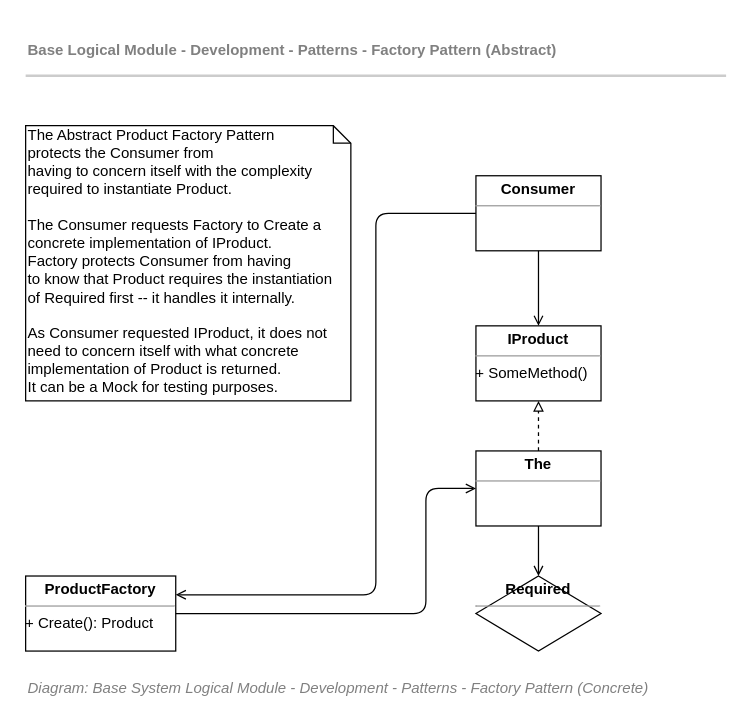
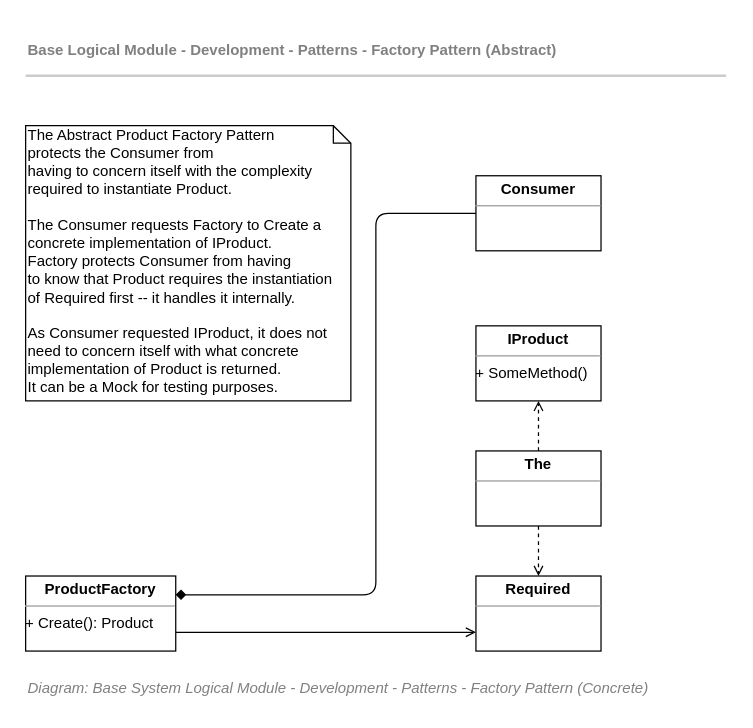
  <mxCell id="0" />
  <mxCell id="1" parent="0" />
  <mxCell id="2" value="The Abstract Product Factory Pattern&amp;nbsp;&lt;br style=&quot;padding: 0px ; margin: 0px&quot;&gt;protects the Consumer from&amp;nbsp;&lt;br style=&quot;padding: 0px ; margin: 0px&quot;&gt;having to concern itself with the complexity&amp;nbsp;&lt;br style=&quot;padding: 0px ; margin: 0px&quot;&gt;required to instantiate Product.&lt;br style=&quot;padding: 0px ; margin: 0px&quot;&gt;&lt;br style=&quot;padding: 0px ; margin: 0px&quot;&gt;The Consumer requests Factory to Create a&amp;nbsp;&lt;br style=&quot;padding: 0px ; margin: 0px&quot;&gt;concrete implementation of IProduct.&lt;br style=&quot;padding: 0px ; margin: 0px&quot;&gt;Factory protects Consumer from having&amp;nbsp;&lt;br style=&quot;padding: 0px ; margin: 0px&quot;&gt;to know that Product requires the instantiation&amp;nbsp;&lt;br style=&quot;padding: 0px ; margin: 0px&quot;&gt;of Required first -- it handles it internally.&lt;br style=&quot;padding: 0px ; margin: 0px&quot;&gt;&lt;br style=&quot;padding: 0px ; margin: 0px&quot;&gt;As Consumer requested IProduct, it does not&lt;br style=&quot;padding: 0px ; margin: 0px&quot;&gt;need to concern itself with what concrete&amp;nbsp;&lt;br style=&quot;padding: 0px ; margin: 0px&quot;&gt;implementation of Product is returned.&lt;br style=&quot;padding: 0px ; margin: 0px&quot;&gt;It can be a Mock for testing purposes.&lt;div style=&quot;padding: 0px ; margin: 0px&quot;&gt;&lt;br style=&quot;padding: 0px ; margin: 0px ; font-size: 9px ; font-style: italic ; white-space: nowrap&quot;&gt;&lt;/div&gt;" style="shape=note;whiteSpace=wrap;html=1;size=14;verticalAlign=top;align=left;spacingTop=-6;fontFamily=Helvetica;fontSize=12;fontColor=#000000;strokeColor=#000000;fillColor=none;gradientColor=none;" vertex="1" parent="1"><mxGeometry x="20" y="100" width="260" height="220" as="geometry" /></mxCell>
- <mxCell id="3" value="" style="edgeStyle=elbowEdgeStyle;elbow=horizontal;strokeColor=#000000;endArrow=open;entryX=1;entryY=0.25;fontSize=12;entryDx=0;entryDy=0;exitX=0;exitY=0.5;exitDx=0;exitDy=0;" edge="1" parent="1" source="9" target="8"><mxGeometry x="-78.125" y="140" width="100" height="100" as="geometry"><mxPoint x="446.875" y="415" as="sourcePoint" /><mxPoint x="476.875" y="285.875" as="targetPoint" /><Array as="points"><mxPoint x="300" y="340" /></Array></mxGeometry></mxCell>
- <mxCell id="4" value="" style="edgeStyle=elbowEdgeStyle;elbow=horizontal;strokeColor=#000000;endArrow=open;exitX=1;exitY=0.5;entryX=0;entryY=0.5;fontSize=12;exitDx=0;exitDy=0;entryDx=0;entryDy=0;" edge="1" parent="1" source="8" target="11"><mxGeometry x="-78.125" y="140" width="100" height="100" as="geometry"><mxPoint x="240" y="355" as="sourcePoint" /><mxPoint x="476.875" y="285.875" as="targetPoint" /><Array as="points"><mxPoint x="340" y="410" /></Array></mxGeometry></mxCell>
- <mxCell id="5" value="" style="edgeStyle=elbowEdgeStyle;elbow=horizontal;strokeColor=#000000;endArrow=open;fontSize=12;exitX=0.5;exitY=1;exitDx=0;exitDy=0;entryX=0.5;entryY=0;entryDx=0;entryDy=0;" edge="1" parent="1" source="11" target="12"><mxGeometry x="-58.125" y="160" width="100" height="100" as="geometry"><mxPoint x="250" y="545" as="sourcePoint" /><mxPoint x="510" y="377.625" as="targetPoint" /><Array as="points" /></mxGeometry></mxCell>
- <mxCell id="7" value="" style="edgeStyle=elbowEdgeStyle;elbow=horizontal;strokeColor=#000000;endArrow=open;entryX=0.5;entryY=0;fontSize=12;exitX=0.5;exitY=1;exitDx=0;exitDy=0;entryDx=0;entryDy=0;" edge="1" parent="1" source="9" target="17"><mxGeometry x="-68.125" y="190" width="100" height="100" as="geometry"><mxPoint x="250" y="547.5" as="sourcePoint" /><mxPoint x="510" y="530" as="targetPoint" /><Array as="points" /></mxGeometry></mxCell>
+ <mxCell id="3" value="" style="edgeStyle=elbowEdgeStyle;elbow=horizontal;strokeColor=#000000;endArrow=diamond;entryX=1;entryY=0.25;fontSize=12;entryDx=0;entryDy=0;exitX=0;exitY=0.5;exitDx=0;exitDy=0;" edge="1" parent="1" source="9" target="8"><mxGeometry x="-78.125" y="140" width="100" height="100" as="geometry"><mxPoint x="446.875" y="415" as="sourcePoint" /><mxPoint x="476.875" y="285.875" as="targetPoint" /><Array as="points"><mxPoint x="300" y="340" /></Array></mxGeometry></mxCell>
+ <mxCell id="5" value="" style="edgeStyle=elbowEdgeStyle;elbow=horizontal;strokeColor=#000000;endArrow=open;fontSize=12;exitX=0.5;exitY=1;exitDx=0;exitDy=0;entryX=0.5;entryY=0;entryDx=0;entryDy=0;dashed=1;" edge="1" parent="1" source="11" target="12"><mxGeometry x="-58.125" y="160" width="100" height="100" as="geometry"><mxPoint x="250" y="545" as="sourcePoint" /><mxPoint x="510" y="377.625" as="targetPoint" /><Array as="points" /></mxGeometry></mxCell>
+ <mxCell id="6" value="" style="elbow=horizontal;strokeColor=#000000;endArrow=open;exitX=1;exitY=0.75;entryX=0;entryY=0.75;fontSize=12;exitDx=0;exitDy=0;entryDx=0;entryDy=0;" edge="1" parent="1" source="8" target="12"><mxGeometry x="-68.125" y="150" width="100" height="100" as="geometry"><mxPoint x="250" y="567.5" as="sourcePoint" /><mxPoint x="510" y="490" as="targetPoint" /></mxGeometry></mxCell>
  <mxCell id="8" value="&lt;p style=&quot;margin: 0px ; margin-top: 4px ; text-align: center&quot;&gt;&lt;b&gt;ProductFactory&lt;/b&gt;&lt;/p&gt;&lt;hr size=&quot;1&quot;&gt;&lt;div style=&quot;height: 2px&quot;&gt;+ Create(): Product&lt;/div&gt;" style="verticalAlign=top;align=left;overflow=fill;fontSize=12;fontFamily=Helvetica;html=1;rounded=0;strokeColor=#000000;fillColor=none;container=0;" vertex="1" parent="1"><mxGeometry x="20" y="460" width="120" height="60" as="geometry" /></mxCell>
  <mxCell id="9" value="&lt;p style=&quot;margin: 0px ; margin-top: 4px ; text-align: center&quot;&gt;&lt;b&gt;Consumer&lt;/b&gt;&lt;/p&gt;&lt;hr size=&quot;1&quot;&gt;&lt;div style=&quot;height: 2px&quot;&gt;&lt;/div&gt;" style="verticalAlign=top;align=left;overflow=fill;fontSize=12;fontFamily=Helvetica;html=1;rounded=0;strokeColor=#000000;fillColor=none;" vertex="1" parent="1"><mxGeometry x="380" y="140" width="100" height="60" as="geometry" /></mxCell>
- <mxCell id="10" style="edgeStyle=none;rounded=0;orthogonalLoop=1;jettySize=auto;html=1;endArrow=block;endFill=0;strokeColor=#000000;fontFamily=Comic Sans MS;fontSize=12;fontColor=#000000;dashed=1;" edge="1" parent="1" source="11" target="17"><mxGeometry relative="1" as="geometry" /></mxCell>
+ <mxCell id="10" style="edgeStyle=none;rounded=0;orthogonalLoop=1;jettySize=auto;html=1;endArrow=open;endFill=0;strokeColor=#000000;fontFamily=Comic Sans MS;fontSize=12;fontColor=#000000;dashed=1;" edge="1" parent="1" source="11" target="17"><mxGeometry relative="1" as="geometry" /></mxCell>
  <mxCell id="11" value="&lt;p style=&quot;margin: 0px ; margin-top: 4px ; text-align: center&quot;&gt;&lt;b&gt;The&lt;/b&gt;&lt;/p&gt;&lt;hr size=&quot;1&quot;&gt;&lt;div style=&quot;height: 2px&quot;&gt;&lt;/div&gt;" style="verticalAlign=top;align=left;overflow=fill;fontSize=12;fontFamily=Helvetica;html=1;rounded=0;strokeColor=#000000;fillColor=none;" vertex="1" parent="1"><mxGeometry x="380" y="360" width="100" height="60" as="geometry" /></mxCell>
- <mxCell id="12" value="&lt;p style=&quot;margin: 0px ; margin-top: 4px ; text-align: center&quot;&gt;&lt;b&gt;Required&lt;/b&gt;&lt;/p&gt;&lt;hr size=&quot;1&quot;&gt;&lt;div style=&quot;height: 2px&quot;&gt;&lt;/div&gt;" style="rhombus;verticalAlign=top;align=left;overflow=fill;fontSize=12;fontFamily=Helvetica;html=1;strokeColor=#000000;fillColor=none;" vertex="1" parent="1"><mxGeometry x="380" y="460" width="100" height="60" as="geometry" /></mxCell>
+ <mxCell id="12" value="&lt;p style=&quot;margin: 0px ; margin-top: 4px ; text-align: center&quot;&gt;&lt;b&gt;Required&lt;/b&gt;&lt;/p&gt;&lt;hr size=&quot;1&quot;&gt;&lt;div style=&quot;height: 2px&quot;&gt;&lt;/div&gt;" style="verticalAlign=top;align=left;overflow=fill;fontSize=12;fontFamily=Helvetica;html=1;rounded=0;strokeColor=#000000;fillColor=none;" vertex="1" parent="1"><mxGeometry x="380" y="460" width="100" height="60" as="geometry" /></mxCell>
  <mxCell id="13" value="&lt;font style=&quot;font-size: 12px&quot;&gt;Diagram: Base System Logical Module - Development - Patterns - Factory Pattern (Concrete)&lt;/font&gt;" style="text;strokeColor=none;fillColor=none;html=1;fontSize=12;fontStyle=2;verticalAlign=middle;align=left;shadow=0;glass=0;comic=0;opacity=30;fontColor=#808080;" vertex="1" parent="1"><mxGeometry x="20" y="540" width="520" height="20" as="geometry" /></mxCell>
  <mxCell id="14" value="" style="group;fontSize=10;" vertex="1" connectable="0" parent="1"><mxGeometry x="20" y="20" width="560" height="45" as="geometry" /></mxCell>
  <mxCell id="15" value="&lt;font style=&quot;font-size: 12px&quot;&gt;Base Logical Module - Development - Patterns - Factory Pattern (Abstract)&lt;/font&gt;" style="text;strokeColor=none;fillColor=none;html=1;fontSize=12;fontStyle=1;verticalAlign=middle;align=left;shadow=0;glass=0;comic=0;opacity=30;fontColor=#808080;" vertex="1" parent="14"><mxGeometry width="560" height="40" as="geometry" /></mxCell>
  <mxCell id="16" value="" style="line;strokeWidth=2;html=1;shadow=0;glass=0;comic=0;fillColor=none;fontSize=10;fontColor=#CCCCCC;labelBackgroundColor=none;strokeColor=#CCCCCC;" vertex="1" parent="14"><mxGeometry y="35" width="560" height="10" as="geometry" /></mxCell>
  <mxCell id="17" value="&lt;p style=&quot;margin: 0px ; margin-top: 4px ; text-align: center&quot;&gt;&lt;b&gt;IProduct&lt;/b&gt;&lt;/p&gt;&lt;hr size=&quot;1&quot;&gt;&lt;div style=&quot;height: 2px&quot;&gt;+ SomeMethod()&lt;/div&gt;" style="verticalAlign=top;align=left;overflow=fill;fontSize=12;fontFamily=Helvetica;html=1;rounded=0;strokeColor=#000000;fillColor=none;container=0;" vertex="1" parent="1"><mxGeometry x="380" y="260" width="100" height="60" as="geometry" /></mxCell>
